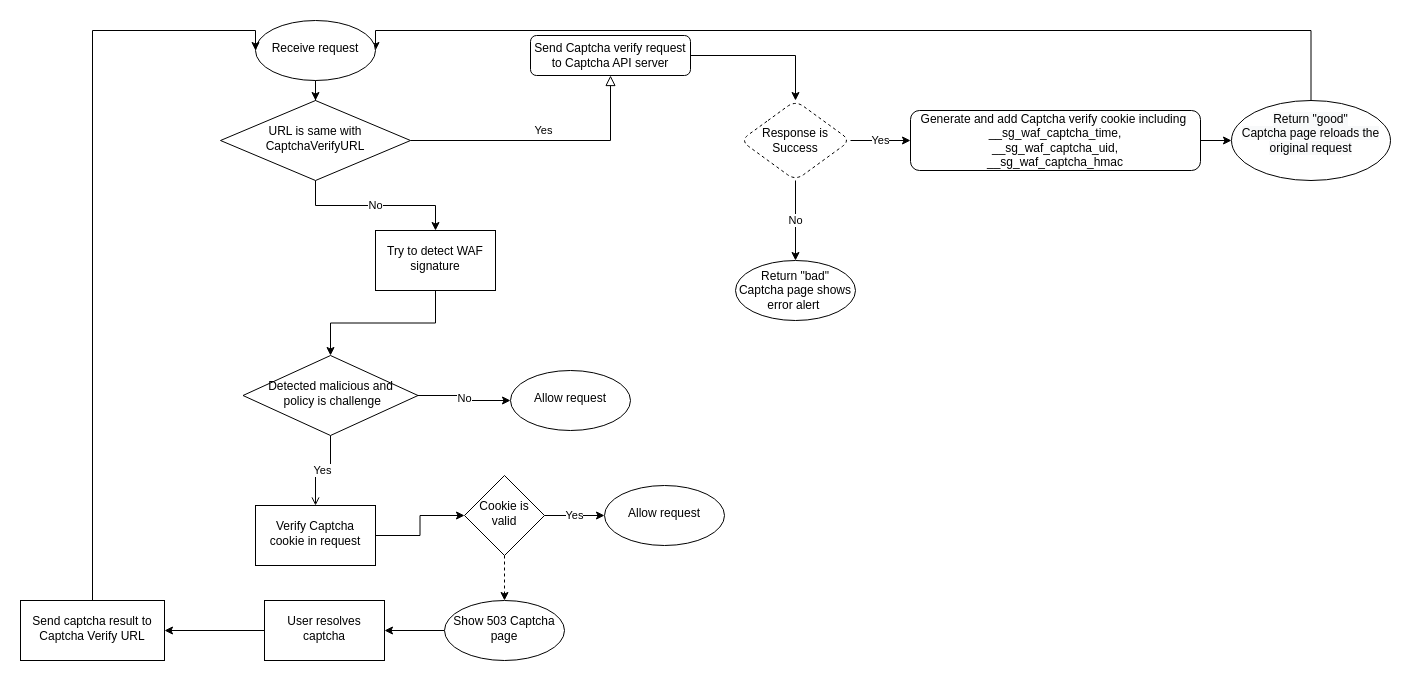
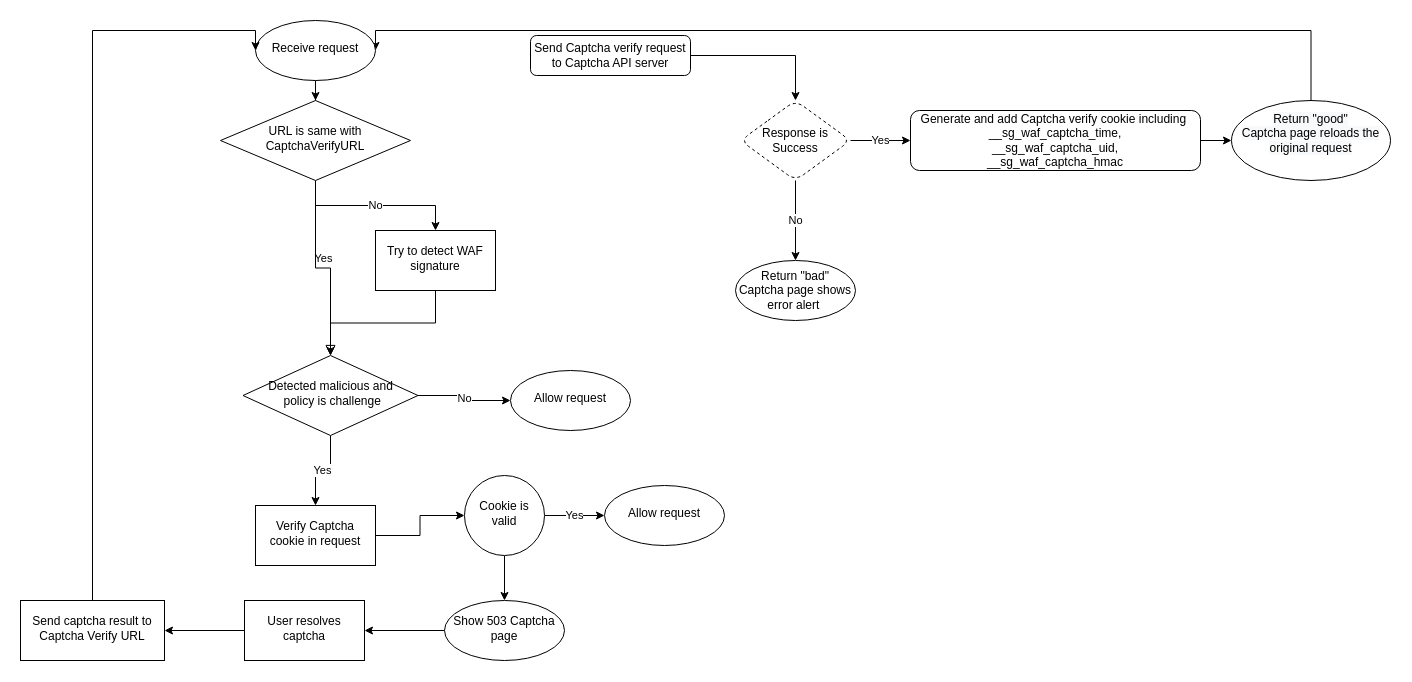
  <mxCell id="0" />
  <mxCell id="1" parent="0" />
- <mxCell id="2" value="Yes" style="edgeStyle=orthogonalEdgeStyle;rounded=0;html=1;jettySize=auto;orthogonalLoop=1;fontSize=11;endArrow=block;endFill=0;endSize=8;strokeWidth=1;shadow=0;labelBackgroundColor=none;" parent="1" source="4" target="6" edge="1"><mxGeometry y="10" relative="1" as="geometry"><mxPoint as="offset" /></mxGeometry></mxCell>
+ <mxCell id="2" value="Yes" style="edgeStyle=orthogonalEdgeStyle;rounded=0;html=1;jettySize=auto;orthogonalLoop=1;fontSize=11;endArrow=block;endFill=0;endSize=8;strokeWidth=1;shadow=0;labelBackgroundColor=none;" parent="1" source="4" target="19" edge="1"><mxGeometry y="10" relative="1" as="geometry"><mxPoint as="offset" /></mxGeometry></mxCell>
  <mxCell id="3" value="No" style="edgeStyle=orthogonalEdgeStyle;rounded=0;orthogonalLoop=1;jettySize=auto;html=1;" edge="1" parent="1" source="4" target="16"><mxGeometry relative="1" as="geometry" /></mxCell>
  <mxCell id="4" value="URL is same with CaptchaVerifyURL" style="rhombus;whiteSpace=wrap;html=1;shadow=0;fontFamily=Helvetica;fontSize=12;align=center;strokeWidth=1;spacing=6;spacingTop=-4;" parent="1" vertex="1"><mxGeometry x="220" y="100" width="190" height="80" as="geometry" /></mxCell>
  <mxCell id="5" value="" style="edgeStyle=orthogonalEdgeStyle;rounded=0;orthogonalLoop=1;jettySize=auto;html=1;" parent="1" source="6" target="9" edge="1"><mxGeometry relative="1" as="geometry" /></mxCell>
  <mxCell id="6" value="Send Captcha verify request to Captcha API server" style="rounded=1;whiteSpace=wrap;html=1;fontSize=12;glass=0;strokeWidth=1;shadow=0;" parent="1" vertex="1"><mxGeometry x="530" y="35" width="160" height="40" as="geometry" /></mxCell>
  <mxCell id="7" value="Yes" style="edgeStyle=orthogonalEdgeStyle;rounded=0;orthogonalLoop=1;jettySize=auto;html=1;" parent="1" source="9" target="11" edge="1"><mxGeometry relative="1" as="geometry" /></mxCell>
  <mxCell id="8" value="No" style="edgeStyle=orthogonalEdgeStyle;rounded=0;orthogonalLoop=1;jettySize=auto;html=1;" edge="1" parent="1" source="9" target="14"><mxGeometry relative="1" as="geometry" /></mxCell>
  <mxCell id="9" value="Response is Success" style="rhombus;whiteSpace=wrap;html=1;rounded=1;glass=0;strokeWidth=1;shadow=0;dashed=1;" parent="1" vertex="1"><mxGeometry x="740" y="100" width="110" height="80" as="geometry" /></mxCell>
  <mxCell id="10" value="" style="edgeStyle=orthogonalEdgeStyle;rounded=0;orthogonalLoop=1;jettySize=auto;html=1;" edge="1" parent="1" source="11" target="13"><mxGeometry relative="1" as="geometry" /></mxCell>
  <mxCell id="11" value="Generate and add Captcha verify cookie including&amp;nbsp;&lt;br&gt;&lt;span style=&quot;background-color: initial;&quot;&gt;__sg_waf_captcha_time,&lt;br&gt;&amp;nbsp;&lt;/span&gt;&lt;span style=&quot;background-color: initial;&quot;&gt;__sg_waf_captcha_uid,&amp;nbsp;&lt;br&gt;&lt;/span&gt;&lt;span style=&quot;background-color: initial;&quot;&gt;__sg_waf_captcha_hmac&lt;/span&gt;&lt;span style=&quot;background-color: initial;&quot;&gt;&lt;br&gt;&lt;/span&gt;" style="whiteSpace=wrap;html=1;rounded=1;glass=0;strokeWidth=1;shadow=0;" parent="1" vertex="1"><mxGeometry x="910" y="110" width="290" height="60" as="geometry" /></mxCell>
  <mxCell id="12" style="edgeStyle=orthogonalEdgeStyle;rounded=0;orthogonalLoop=1;jettySize=auto;html=1;entryX=1;entryY=0.5;entryDx=0;entryDy=0;" edge="1" parent="1" source="13" target="30"><mxGeometry relative="1" as="geometry"><Array as="points"><mxPoint x="1311" y="30" /></Array></mxGeometry></mxCell>
  <mxCell id="13" value="&#10;&lt;span style=&quot;color: rgb(0, 0, 0); font-family: Helvetica; font-size: 12px; font-style: normal; font-variant-ligatures: normal; font-variant-caps: normal; font-weight: 400; letter-spacing: normal; orphans: 2; text-align: center; text-indent: 0px; text-transform: none; widows: 2; word-spacing: 0px; -webkit-text-stroke-width: 0px; background-color: rgb(248, 249, 250); text-decoration-thickness: initial; text-decoration-style: initial; text-decoration-color: initial; float: none; display: inline !important;&quot;&gt;Return &quot;good&quot;&lt;/span&gt;&lt;br style=&quot;color: rgb(0, 0, 0); font-family: Helvetica; font-size: 12px; font-style: normal; font-variant-ligatures: normal; font-variant-caps: normal; font-weight: 400; letter-spacing: normal; orphans: 2; text-align: center; text-indent: 0px; text-transform: none; widows: 2; word-spacing: 0px; -webkit-text-stroke-width: 0px; background-color: rgb(248, 249, 250); text-decoration-thickness: initial; text-decoration-style: initial; text-decoration-color: initial;&quot;&gt;&lt;span style=&quot;color: rgb(0, 0, 0); font-family: Helvetica; font-size: 12px; font-style: normal; font-variant-ligatures: normal; font-variant-caps: normal; font-weight: 400; letter-spacing: normal; orphans: 2; text-align: center; text-indent: 0px; text-transform: none; widows: 2; word-spacing: 0px; -webkit-text-stroke-width: 0px; background-color: rgb(248, 249, 250); text-decoration-thickness: initial; text-decoration-style: initial; text-decoration-color: initial; float: none; display: inline !important;&quot;&gt;Captcha page reloads the original request&lt;/span&gt;&#10;&#10;" style="ellipse;whiteSpace=wrap;html=1;rounded=1;glass=0;strokeWidth=1;shadow=0;" vertex="1" parent="1"><mxGeometry x="1231" y="100" width="159" height="80" as="geometry" /></mxCell>
  <mxCell id="14" value="Return &quot;bad&quot;&lt;br&gt;Captcha page shows error alert&amp;nbsp;" style="ellipse;whiteSpace=wrap;html=1;rounded=1;glass=0;strokeWidth=1;shadow=0;" vertex="1" parent="1"><mxGeometry x="735" y="260" width="120" height="60" as="geometry" /></mxCell>
  <mxCell id="15" value="" style="edgeStyle=orthogonalEdgeStyle;rounded=0;orthogonalLoop=1;jettySize=auto;html=1;" edge="1" parent="1" source="16" target="19"><mxGeometry relative="1" as="geometry" /></mxCell>
  <mxCell id="16" value="Try to detect WAF signature" style="whiteSpace=wrap;html=1;shadow=0;strokeWidth=1;spacing=6;spacingTop=-4;" vertex="1" parent="1"><mxGeometry x="375" y="230" width="120" height="60" as="geometry" /></mxCell>
  <mxCell id="17" value="No" style="edgeStyle=orthogonalEdgeStyle;rounded=0;orthogonalLoop=1;jettySize=auto;html=1;" edge="1" parent="1" source="19" target="20"><mxGeometry relative="1" as="geometry" /></mxCell>
- <mxCell id="18" value="Yes" style="edgeStyle=orthogonalEdgeStyle;rounded=0;orthogonalLoop=1;jettySize=auto;html=1;endArrow=open;" edge="1" parent="1" source="19" target="22"><mxGeometry relative="1" as="geometry" /></mxCell>
+ <mxCell id="18" value="Yes" style="edgeStyle=orthogonalEdgeStyle;rounded=0;orthogonalLoop=1;jettySize=auto;html=1;" edge="1" parent="1" source="19" target="22"><mxGeometry relative="1" as="geometry" /></mxCell>
  <mxCell id="19" value="Detected malicious and&lt;br&gt;&amp;nbsp;policy is challenge" style="rhombus;whiteSpace=wrap;html=1;shadow=0;strokeWidth=1;spacing=6;spacingTop=-4;" vertex="1" parent="1"><mxGeometry x="242.5" y="355" width="175" height="80" as="geometry" /></mxCell>
  <mxCell id="20" value="Allow request" style="ellipse;whiteSpace=wrap;html=1;shadow=0;strokeWidth=1;spacing=6;spacingTop=-4;" vertex="1" parent="1"><mxGeometry x="510" y="370" width="120" height="60" as="geometry" /></mxCell>
  <mxCell id="21" value="" style="edgeStyle=orthogonalEdgeStyle;rounded=0;orthogonalLoop=1;jettySize=auto;html=1;" edge="1" parent="1" source="22" target="25"><mxGeometry relative="1" as="geometry" /></mxCell>
  <mxCell id="22" value="Verify Captcha cookie in request" style="whiteSpace=wrap;html=1;shadow=0;strokeWidth=1;spacing=6;spacingTop=-4;" vertex="1" parent="1"><mxGeometry x="255" y="505" width="120" height="60" as="geometry" /></mxCell>
  <mxCell id="23" value="Yes" style="edgeStyle=orthogonalEdgeStyle;rounded=0;orthogonalLoop=1;jettySize=auto;html=1;" edge="1" parent="1" source="25" target="26"><mxGeometry relative="1" as="geometry" /></mxCell>
- <mxCell id="24" value="" style="edgeStyle=orthogonalEdgeStyle;rounded=0;orthogonalLoop=1;jettySize=auto;html=1;dashed=1;" edge="1" parent="1" source="25" target="28"><mxGeometry relative="1" as="geometry" /></mxCell>
- <mxCell id="25" value="Cookie is valid" style="rhombus;whiteSpace=wrap;html=1;shadow=0;strokeWidth=1;spacing=6;spacingTop=-4;" vertex="1" parent="1"><mxGeometry x="464" y="475" width="80" height="80" as="geometry" /></mxCell>
+ <mxCell id="24" value="" style="edgeStyle=orthogonalEdgeStyle;rounded=0;orthogonalLoop=1;jettySize=auto;html=1;" edge="1" parent="1" source="25" target="28"><mxGeometry relative="1" as="geometry" /></mxCell>
+ <mxCell id="25" value="Cookie is valid" style="ellipse;whiteSpace=wrap;html=1;shadow=0;strokeWidth=1;spacing=6;spacingTop=-4;" vertex="1" parent="1"><mxGeometry x="464" y="475" width="80" height="80" as="geometry" /></mxCell>
  <mxCell id="26" value="Allow request" style="ellipse;whiteSpace=wrap;html=1;shadow=0;strokeWidth=1;spacing=6;spacingTop=-4;" vertex="1" parent="1"><mxGeometry x="604" y="485" width="120" height="60" as="geometry" /></mxCell>
  <mxCell id="27" value="" style="edgeStyle=orthogonalEdgeStyle;rounded=0;orthogonalLoop=1;jettySize=auto;html=1;" edge="1" parent="1" source="28" target="32"><mxGeometry relative="1" as="geometry" /></mxCell>
  <mxCell id="28" value="Show 503 Captcha page" style="ellipse;whiteSpace=wrap;html=1;shadow=0;strokeWidth=1;spacing=6;spacingTop=-4;" vertex="1" parent="1"><mxGeometry x="444" y="600" width="120" height="60" as="geometry" /></mxCell>
  <mxCell id="29" style="edgeStyle=orthogonalEdgeStyle;rounded=0;orthogonalLoop=1;jettySize=auto;html=1;entryX=0.5;entryY=0;entryDx=0;entryDy=0;" edge="1" parent="1" source="30" target="4"><mxGeometry relative="1" as="geometry" /></mxCell>
  <mxCell id="30" value="Receive request" style="ellipse;whiteSpace=wrap;html=1;shadow=0;strokeWidth=1;spacing=6;spacingTop=-4;" vertex="1" parent="1"><mxGeometry x="255" y="20" width="120" height="60" as="geometry" /></mxCell>
  <mxCell id="31" value="" style="edgeStyle=orthogonalEdgeStyle;rounded=0;orthogonalLoop=1;jettySize=auto;html=1;" edge="1" parent="1" source="32" target="34"><mxGeometry relative="1" as="geometry" /></mxCell>
- <mxCell id="32" value="User resolves captcha" style="whiteSpace=wrap;html=1;shadow=0;strokeWidth=1;spacing=6;spacingTop=-4;" vertex="1" parent="1"><mxGeometry x="264" y="600" width="120" height="60" as="geometry" /></mxCell>
+ <mxCell id="32" value="User resolves captcha" style="whiteSpace=wrap;html=1;shadow=0;strokeWidth=1;spacing=6;spacingTop=-4;" vertex="1" parent="1"><mxGeometry x="244" y="600" width="120" height="60" as="geometry" /></mxCell>
  <mxCell id="33" style="edgeStyle=orthogonalEdgeStyle;rounded=0;orthogonalLoop=1;jettySize=auto;html=1;entryX=0;entryY=0.5;entryDx=0;entryDy=0;" edge="1" parent="1" source="34" target="30"><mxGeometry relative="1" as="geometry"><Array as="points"><mxPoint x="92" y="30" /></Array></mxGeometry></mxCell>
  <mxCell id="34" value="Send captcha result to Captcha Verify URL" style="whiteSpace=wrap;html=1;shadow=0;strokeWidth=1;spacing=6;spacingTop=-4;" vertex="1" parent="1"><mxGeometry x="20" y="600" width="144" height="60" as="geometry" /></mxCell>
